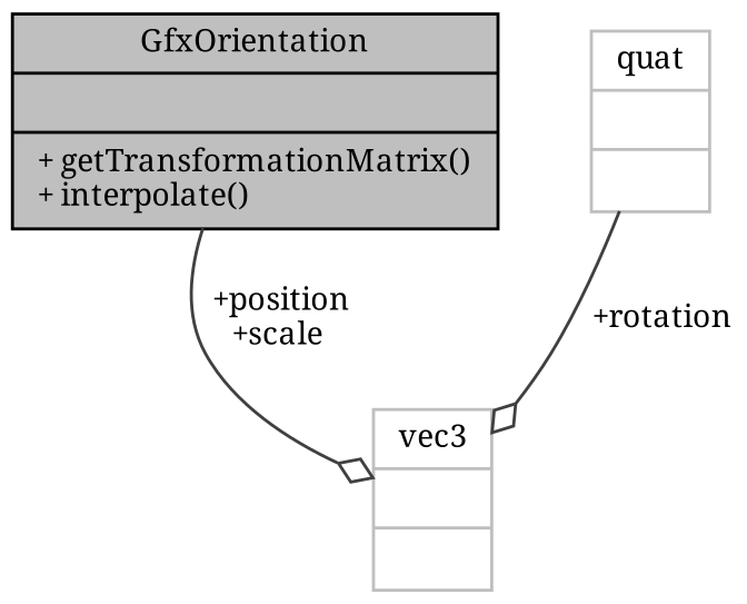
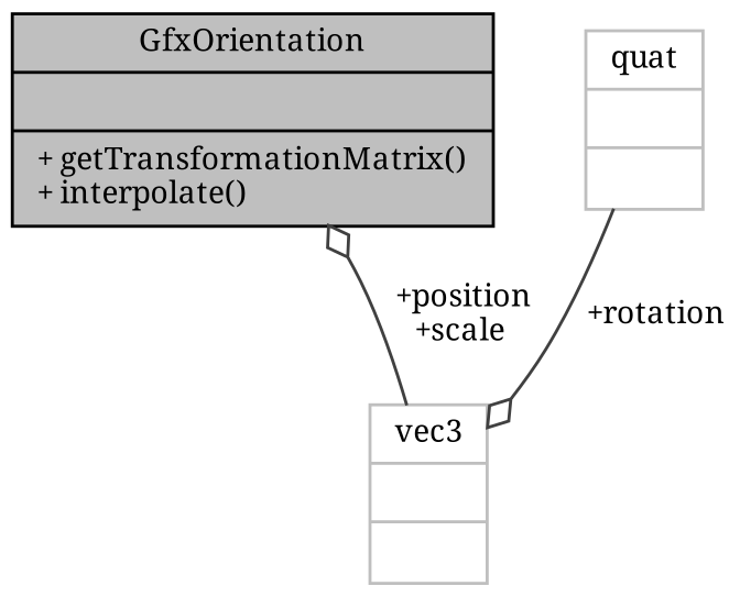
  digraph {
    fontname="Noto Serif"
    node [color=grey75 fillcolor=white fontname="Noto Serif" fontsize=10 shape=record style=filled]
    edge [arrowhead=odiamond color=grey25 fontname="Noto Serif" fontsize=10 labelfontname=Helvetica labelfontsize=10 style=solid]
    n1 [color=black fillcolor=grey75 fontcolor=black height=0.2 label="{GfxOrientation\n||+ getTransformationMatrix()\l+ interpolate()\l}" width=0.4]
    n2 [height=0.2 label="{quat\n||}" width=0.4]
    n3 [height=0.2 label="{vec3\n||}" width=0.4]
    n2 -> n3 [label=" +rotation"]
-   n1 -> n3 [label=" +position\n+scale"]
+   n3 -> n1 [label=" +position\n+scale"]
  }
